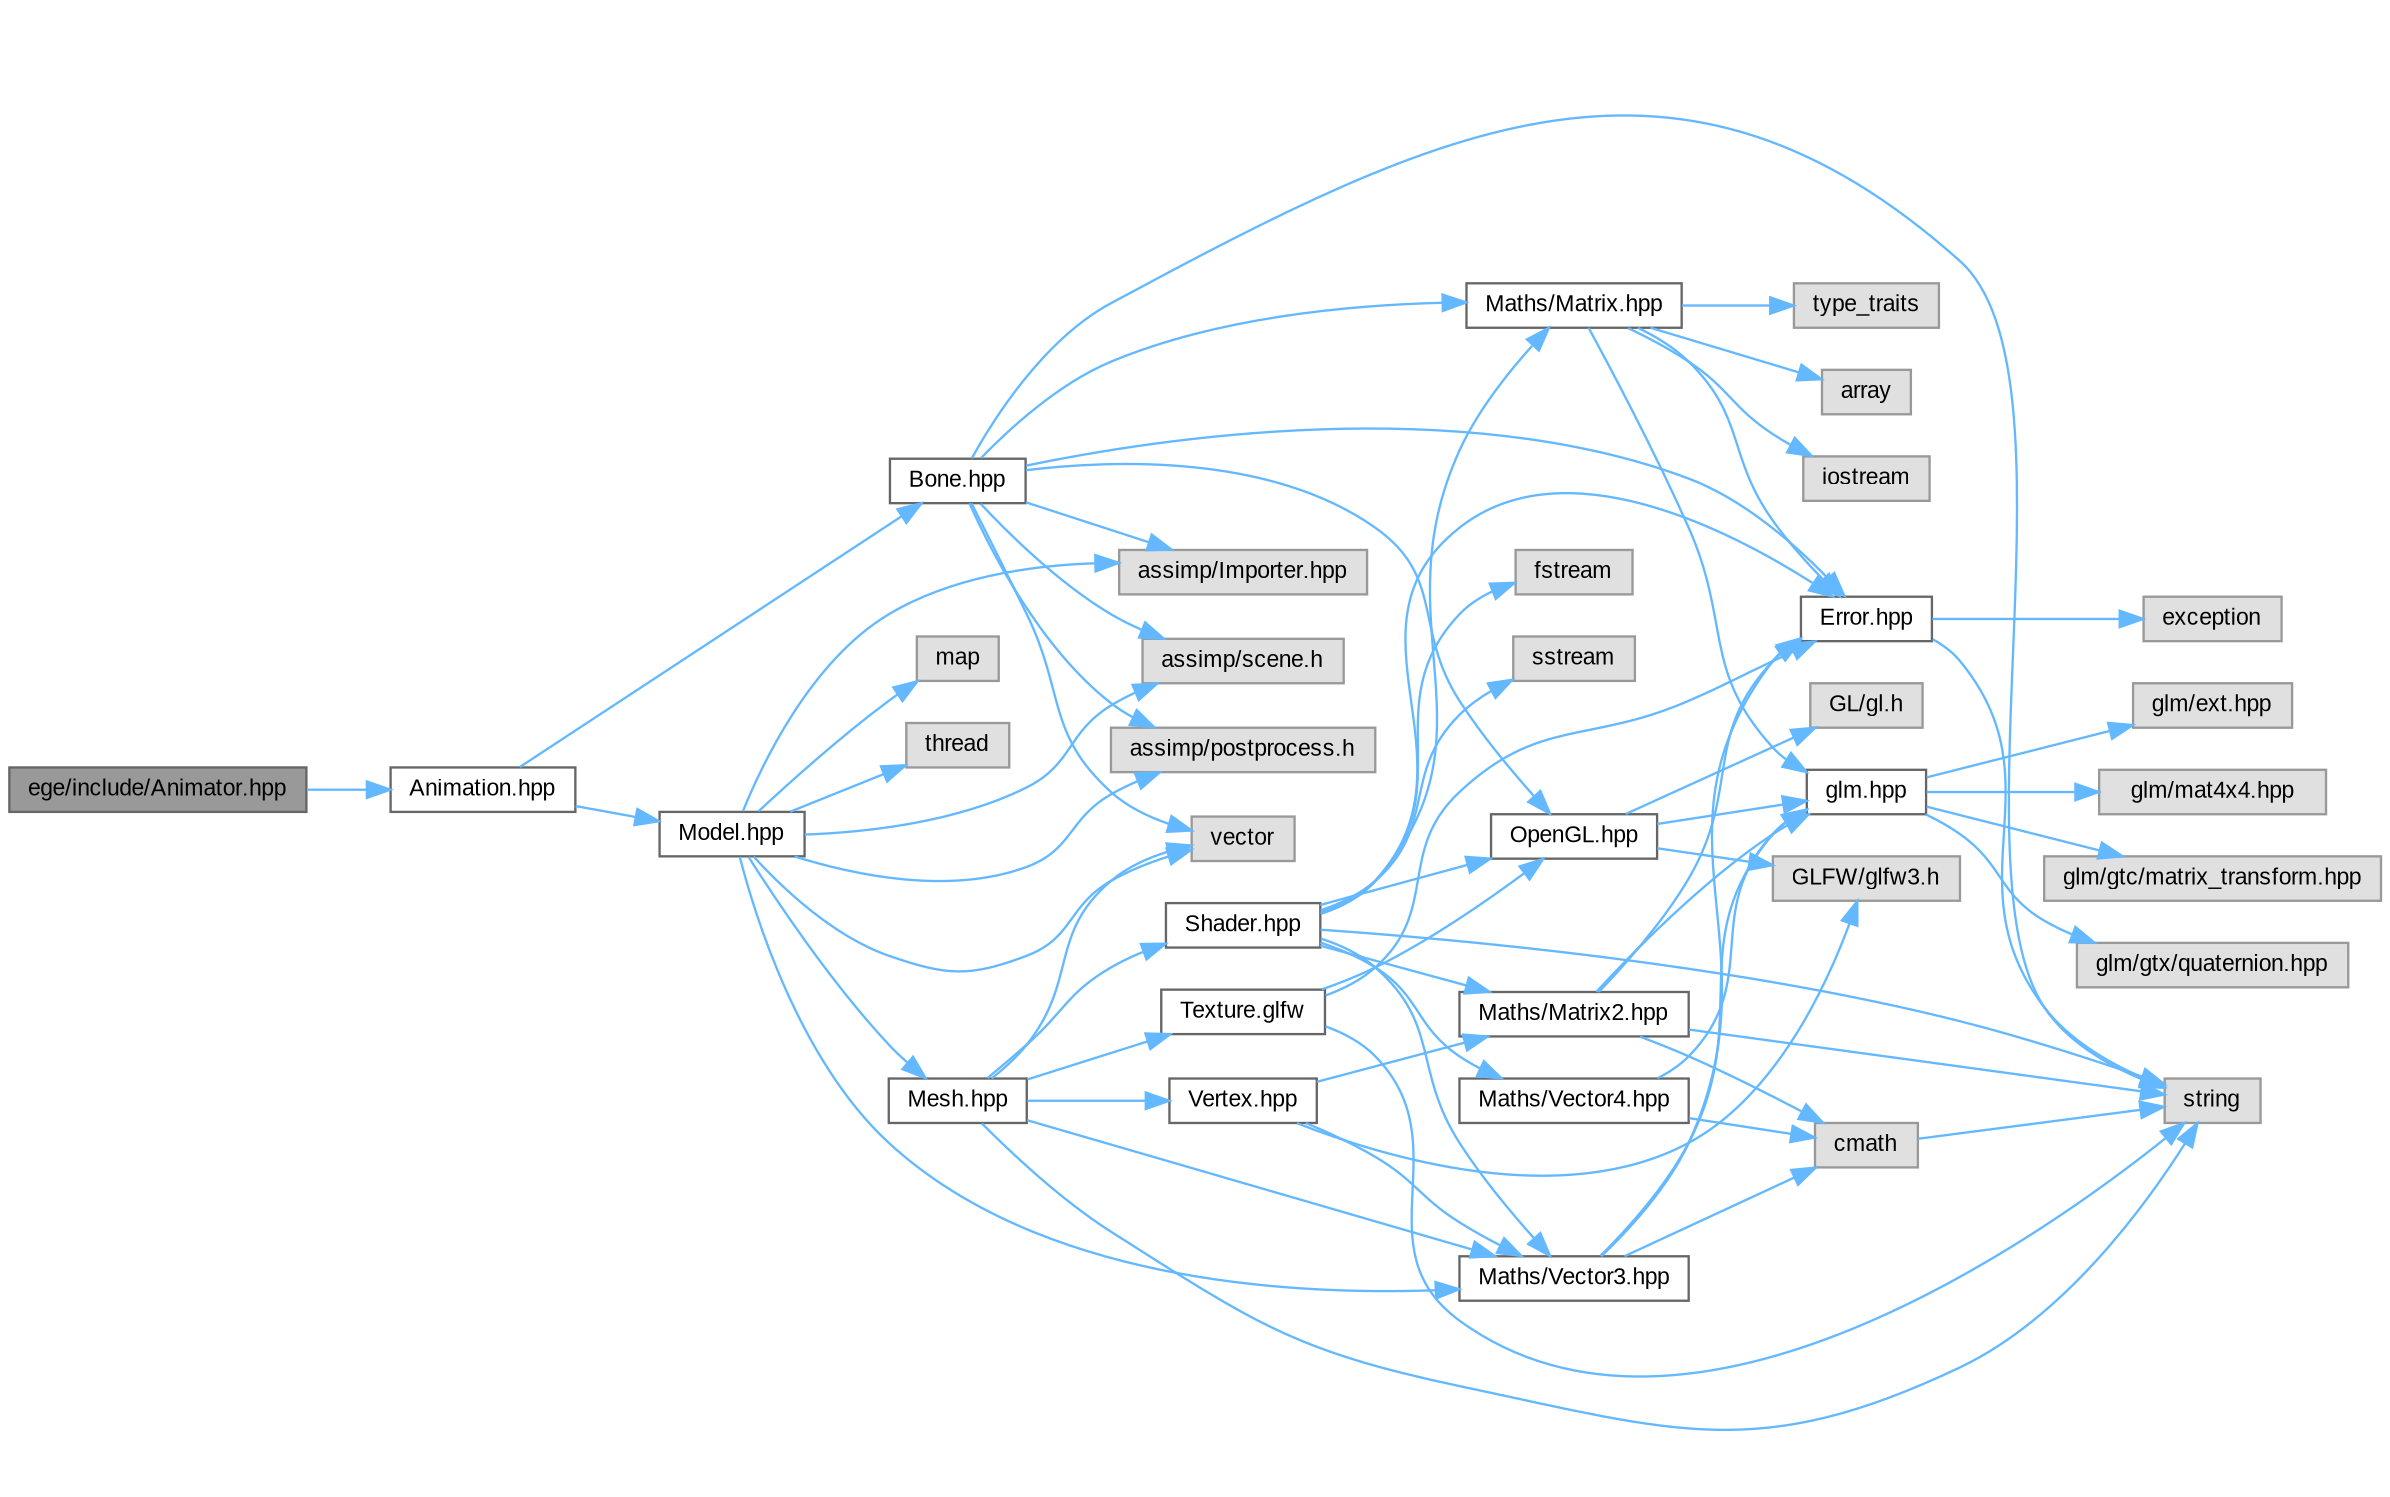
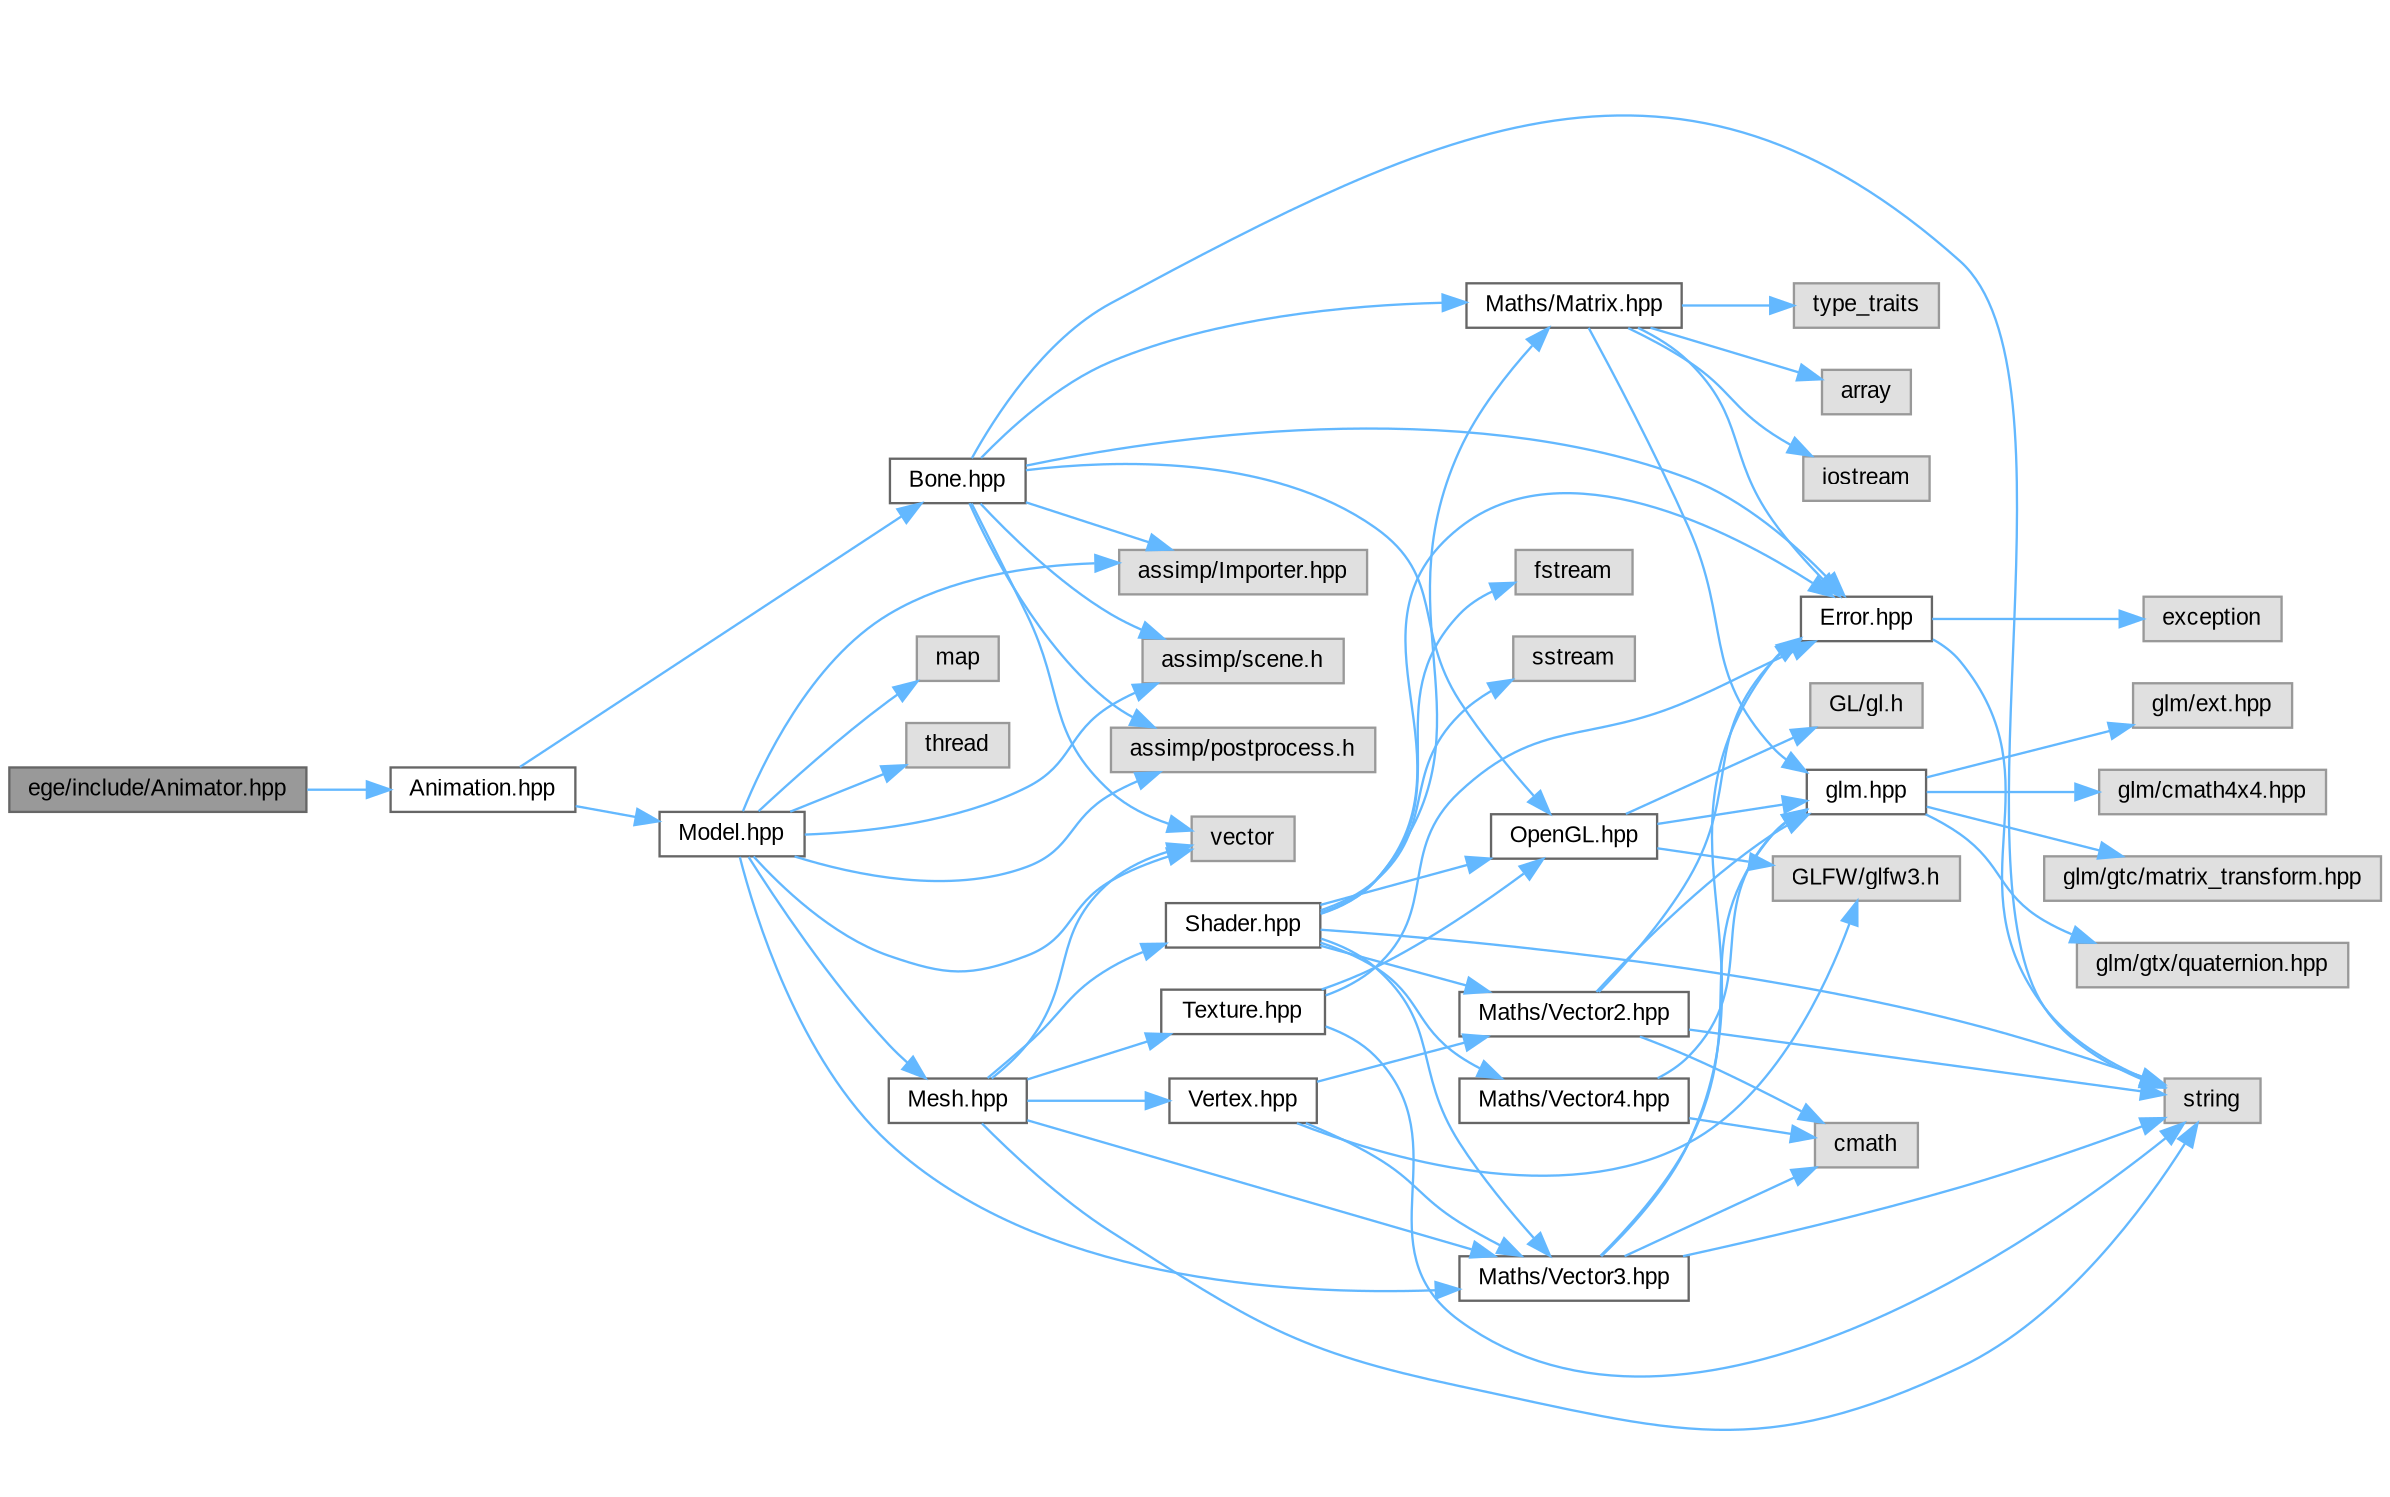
  digraph {
    fontname="Liberation Sans"
    rankdir=LR
    node [color=grey60 fillcolor="#E0E0E0" fontname="Liberation Sans" fontsize=10 shape=box style=filled]
    edge [color=steelblue1 fontname="Liberation Sans" fontsize=10 labelfontname=Helvetica labelfontsize=10 style=solid]
    n1 [color=gray40 fillcolor=grey60 fontcolor=black height=0.2 label="ege/include/Animator.hpp" width=0.4]
    n2 [color=grey40 fillcolor=white height=0.2 label="Animation.hpp" width=0.4]
    n3 [color=grey40 fillcolor=white height=0.2 label="Bone.hpp" width=0.4]
    n4 [color=grey40 fillcolor=white height=0.2 label="Model.hpp" width=0.4]
    n5 [color=grey40 fillcolor=white height=0.2 label="Error.hpp" width=0.4]
    n6 [height=0.2 label=string width=0.4]
    n7 [color=grey40 fillcolor=white height=0.2 label="OpenGL.hpp" width=0.4]
    n8 [color=grey40 fillcolor=white height=0.2 label="Maths/Matrix.hpp" width=0.4]
    n9 [height=0.2 label="assimp/Importer.hpp" width=0.4]
    n10 [height=0.2 label="assimp/scene.h" width=0.4]
    n11 [height=0.2 label="assimp/postprocess.h" width=0.4]
    n12 [height=0.2 label=vector width=0.4]
    n13 [color=grey40 fillcolor=white height=0.2 label="Mesh.hpp" width=0.4]
    n14 [color=grey40 fillcolor=white height=0.2 label="Maths/Vector3.hpp" width=0.4]
    n15 [height=0.2 label=map width=0.4]
    n16 [height=0.2 label=thread width=0.4]
    n17 [height=0.2 label=exception width=0.4]
    n18 [color=grey40 fillcolor=white height=0.2 label="glm.hpp" width=0.4]
    n19 [height=0.2 label="GL/gl.h" width=0.4]
    n20 [height=0.2 label="GLFW/glfw3.h" width=0.4]
    n21 [height=0.2 label=array width=0.4]
    n22 [height=0.2 label=iostream width=0.4]
    n23 [height=0.2 label=type_traits width=0.4]
    n24 [height=0.2 label="glm/ext.hpp" width=0.4]
-   n25 [height=0.2 label="glm/mat4x4.hpp" width=0.4]
+   n25 [height=0.2 label="glm/cmath4x4.hpp" width=0.4]
    n26 [height=0.2 label="glm/gtc/matrix_transform.hpp" width=0.4]
    n27 [height=0.2 label="glm/gtx/quaternion.hpp" width=0.4]
-   n28 [color=grey40 fillcolor=white height=0.2 label="Texture.glfw" width=0.4]
+   n28 [color=grey40 fillcolor=white height=0.2 label="Texture.hpp" width=0.4]
    n29 [color=grey40 fillcolor=white height=0.2 label="Shader.hpp" width=0.4]
    n30 [color=grey40 fillcolor=white height=0.2 label="Vertex.hpp" width=0.4]
    n31 [height=0.2 label=cmath width=0.4]
-   n32 [color=grey40 fillcolor=white height=0.2 label="Maths/Matrix2.hpp" width=0.4]
+   n32 [color=grey40 fillcolor=white height=0.2 label="Maths/Vector2.hpp" width=0.4]
    n33 [color=grey40 fillcolor=white height=0.2 label="Maths/Vector4.hpp" width=0.4]
    n34 [height=0.2 label=fstream width=0.4]
    n35 [height=0.2 label=sstream width=0.4]
    n1 -> n2
    n2 -> n3
    n2 -> n4
    n3 -> n5
    n3 -> n6
    n3 -> n7
    n3 -> n8
    n3 -> n9
    n3 -> n10
    n3 -> n11
    n3 -> n12
    n4 -> n9
    n4 -> n10
    n4 -> n11
    n4 -> n12
    n4 -> n13
    n4 -> n14
    n4 -> n15
    n4 -> n16
    n5 -> n6
    n5 -> n17
    n7 -> n18
    n7 -> n19
    n7 -> n20
    n8 -> n5
    n8 -> n18
    n8 -> n21
    n8 -> n22
    n8 -> n23
    n13 -> n6
    n13 -> n12
    n13 -> n14
    n13 -> n28
    n13 -> n29
    n13 -> n30
    n14 -> n5
-   n31 -> n6
+   n14 -> n6
    n14 -> n18
    n14 -> n31
    n18 -> n24
    n18 -> n25
    n18 -> n26
    n18 -> n27
    n28 -> n5
    n28 -> n6
    n28 -> n7
    n29 -> n5
    n29 -> n6
    n29 -> n7
    n29 -> n8
    n29 -> n14
    n29 -> n32
    n29 -> n33
    n29 -> n34
    n29 -> n35
    n30 -> n14
    n30 -> n20
    n30 -> n32
    n32 -> n5
    n32 -> n6
    n32 -> n18
    n32 -> n31
    n33 -> n18
    n33 -> n31
  }
